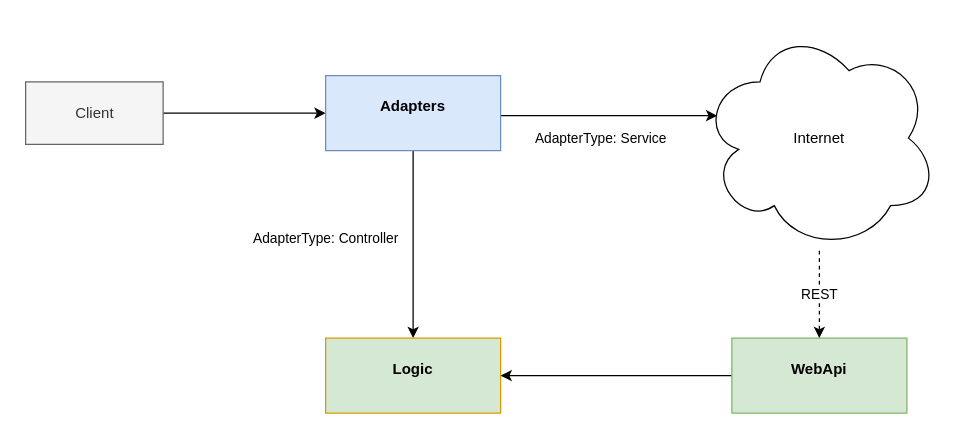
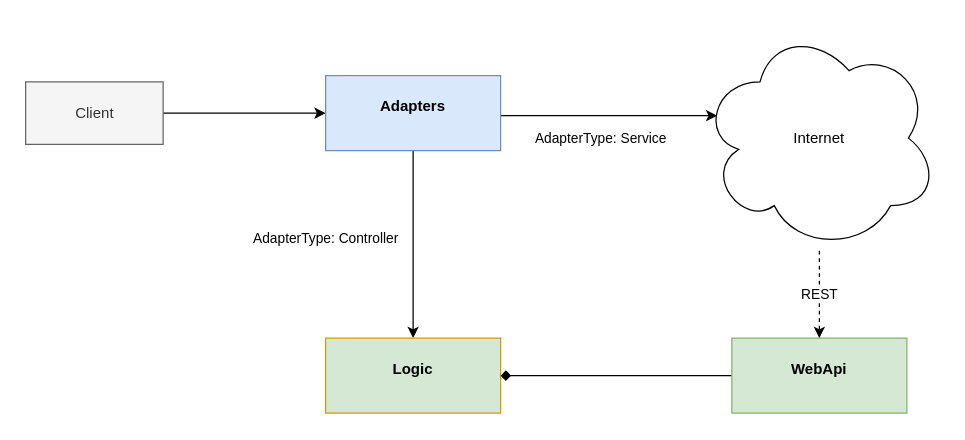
  <mxCell id="0" />
  <mxCell id="1" parent="0" />
  <mxCell id="2" value="" style="edgeStyle=orthogonalEdgeStyle;rounded=0;orthogonalLoop=1;jettySize=auto;html=1;entryX=0;entryY=0.5;entryDx=0;entryDy=0;" parent="1" source="3" target="6" edge="1"><mxGeometry relative="1" as="geometry"><mxPoint x="210" y="90" as="targetPoint" /></mxGeometry></mxCell>
  <mxCell id="3" value="Client" style="html=1;fillColor=#f5f5f5;strokeColor=#666666;fontColor=#333333;" parent="1" vertex="1"><mxGeometry x="20" y="65" width="110" height="50" as="geometry" /></mxCell>
  <mxCell id="4" value="AdapterType: Controller" style="edgeStyle=orthogonalEdgeStyle;rounded=0;orthogonalLoop=1;jettySize=auto;html=1;" parent="1" source="6" target="7" edge="1"><mxGeometry x="-0.067" y="-70" relative="1" as="geometry"><mxPoint as="offset" /></mxGeometry></mxCell>
  <mxCell id="5" value="AdapterType: Service" style="edgeStyle=orthogonalEdgeStyle;rounded=0;orthogonalLoop=1;jettySize=auto;html=1;entryX=0.07;entryY=0.4;entryDx=0;entryDy=0;entryPerimeter=0;" parent="1" source="6" target="11" edge="1"><mxGeometry x="-0.077" y="-18" relative="1" as="geometry"><mxPoint x="480" y="90" as="targetPoint" /><Array as="points"><mxPoint x="560" y="92" /><mxPoint x="560" y="92" /></Array><mxPoint as="offset" /></mxGeometry></mxCell>
  <mxCell id="6" value="&lt;p style=&quot;margin: 0px ; margin-top: 4px ; text-align: center&quot;&gt;&lt;br&gt;&lt;b&gt;Adapters&lt;/b&gt;&lt;br&gt;&lt;/p&gt;" style="verticalAlign=top;align=left;overflow=fill;fontSize=12;fontFamily=Helvetica;html=1;fillColor=#dae8fc;strokeColor=#6c8ebf;" parent="1" vertex="1"><mxGeometry x="260" y="60" width="140" height="60" as="geometry" /></mxCell>
  <mxCell id="7" value="&lt;p style=&quot;margin: 0px ; margin-top: 4px ; text-align: center&quot;&gt;&lt;br&gt;&lt;b&gt;Logic&lt;/b&gt;&lt;br&gt;&lt;/p&gt;" style="verticalAlign=top;align=left;overflow=fill;fontSize=12;fontFamily=Helvetica;html=1;fillColor=#d5e8d4;strokeColor=#d79b00;" parent="1" vertex="1"><mxGeometry x="260" y="270" width="140" height="60" as="geometry" /></mxCell>
- <mxCell id="8" value="" style="edgeStyle=orthogonalEdgeStyle;rounded=0;orthogonalLoop=1;jettySize=auto;html=1;entryX=1;entryY=0.5;entryDx=0;entryDy=0;" parent="1" source="9" target="7" edge="1"><mxGeometry relative="1" as="geometry"><mxPoint x="500" y="250" as="targetPoint" /></mxGeometry></mxCell>
+ <mxCell id="8" value="" style="edgeStyle=orthogonalEdgeStyle;rounded=0;orthogonalLoop=1;jettySize=auto;html=1;entryX=1;entryY=0.5;entryDx=0;entryDy=0;endArrow=diamond;" parent="1" source="9" target="7" edge="1"><mxGeometry relative="1" as="geometry"><mxPoint x="500" y="250" as="targetPoint" /></mxGeometry></mxCell>
  <mxCell id="9" value="&lt;p style=&quot;margin: 0px ; margin-top: 4px ; text-align: center&quot;&gt;&lt;br&gt;&lt;b&gt;WebApi&lt;/b&gt;&lt;br&gt;&lt;/p&gt;" style="verticalAlign=top;align=left;overflow=fill;fontSize=12;fontFamily=Helvetica;html=1;fillColor=#d5e8d4;strokeColor=#82b366;" parent="1" vertex="1"><mxGeometry x="585" y="270" width="140" height="60" as="geometry" /></mxCell>
  <mxCell id="10" value="REST" style="edgeStyle=orthogonalEdgeStyle;rounded=0;orthogonalLoop=1;jettySize=auto;html=1;entryX=0.5;entryY=0;entryDx=0;entryDy=0;dashed=1;" parent="1" source="11" target="9" edge="1"><mxGeometry relative="1" as="geometry"><mxPoint x="650" y="230" as="targetPoint" /></mxGeometry></mxCell>
  <mxCell id="11" value="Internet" style="ellipse;shape=cloud;whiteSpace=wrap;html=1;" parent="1" vertex="1"><mxGeometry x="560" y="20" width="190" height="180" as="geometry" /></mxCell>
